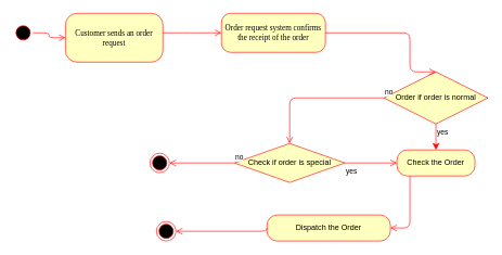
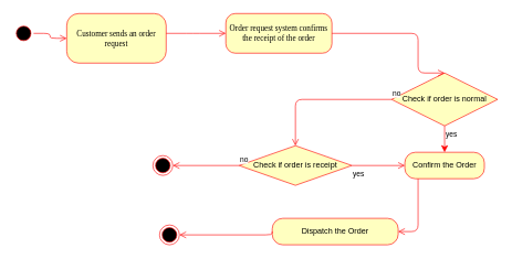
  <mxCell id="0" />
  <mxCell id="1" parent="0" />
  <mxCell id="2" value="" style="ellipse;html=1;shape=startState;fillColor=#000000;strokeColor=#ff0000;rounded=1;shadow=0;comic=0;labelBackgroundColor=none;fontFamily=Verdana;fontSize=12;fontColor=#000000;align=center;direction=south;" parent="1" vertex="1"><mxGeometry x="20" y="35" width="30" height="30" as="geometry" /></mxCell>
  <mxCell id="3" value="Customer sends an order request" style="rounded=1;whiteSpace=wrap;html=1;arcSize=24;fillColor=#ffffc0;strokeColor=#ff0000;shadow=0;comic=0;labelBackgroundColor=none;fontFamily=Verdana;fontSize=12;fontColor=#000000;align=center;" parent="1" vertex="1"><mxGeometry x="100" y="20" width="150" height="75" as="geometry" /></mxCell>
  <mxCell id="4" value="Order request system confirms the receipt of the order" style="rounded=1;whiteSpace=wrap;html=1;arcSize=24;fillColor=#ffffc0;strokeColor=#ff0000;shadow=0;comic=0;labelBackgroundColor=none;fontFamily=Verdana;fontSize=12;fontColor=#000000;align=center;" parent="1" vertex="1"><mxGeometry x="340" y="20" width="160" height="60" as="geometry" /></mxCell>
  <mxCell id="5" style="edgeStyle=elbowEdgeStyle;html=1;exitX=0;exitY=0.75;entryX=1;entryY=0.75;labelBackgroundColor=none;endArrow=open;endSize=8;strokeColor=#ff0000;fontFamily=Verdana;fontSize=12;align=left;" parent="1" edge="1"><mxGeometry relative="1" as="geometry"><mxPoint x="530" y="255" as="targetPoint" /></mxGeometry></mxCell>
  <mxCell id="6" style="edgeStyle=orthogonalEdgeStyle;html=1;labelBackgroundColor=none;endArrow=open;endSize=8;strokeColor=#ff0000;fontFamily=Verdana;fontSize=12;align=left;" parent="1" source="2" target="3" edge="1"><mxGeometry relative="1" as="geometry" /></mxCell>
  <mxCell id="7" style="edgeStyle=orthogonalEdgeStyle;html=1;labelBackgroundColor=none;endArrow=open;endSize=8;strokeColor=#ff0000;fontFamily=Verdana;fontSize=12;align=left;entryX=0;entryY=0.5;" parent="1" source="3" target="4" edge="1"><mxGeometry relative="1" as="geometry"><Array as="points"><mxPoint x="290" y="50" /><mxPoint x="290" y="50" /></Array></mxGeometry></mxCell>
  <mxCell id="8" style="edgeStyle=orthogonalEdgeStyle;html=1;exitX=1;exitY=0.5;entryX=0;entryY=0.5;labelBackgroundColor=none;endArrow=open;endSize=8;strokeColor=#ff0000;fontFamily=Verdana;fontSize=12;align=left;" parent="1" edge="1"><mxGeometry relative="1" as="geometry"><mxPoint x="250" y="240" as="sourcePoint" /></mxGeometry></mxCell>
  <mxCell id="9" style="edgeStyle=orthogonalEdgeStyle;html=1;exitX=1;exitY=0.25;entryX=0;entryY=0.25;labelBackgroundColor=none;endArrow=open;endSize=8;strokeColor=#ff0000;fontFamily=Verdana;fontSize=12;align=left;" parent="1" edge="1"><mxGeometry relative="1" as="geometry"><mxPoint x="530" y="225" as="sourcePoint" /></mxGeometry></mxCell>
- <mxCell id="10" value="&lt;div&gt;Order if order is normal&lt;/div&gt;" style="rhombus;whiteSpace=wrap;html=1;fillColor=#ffffc0;strokeColor=#ff0000;" vertex="1" parent="1"><mxGeometry x="590" y="110" width="160" height="80" as="geometry" /></mxCell>
+ <mxCell id="10" value="&lt;div&gt;Check if order is normal&lt;/div&gt;" style="rhombus;whiteSpace=wrap;html=1;fillColor=#ffffc0;strokeColor=#ff0000;" vertex="1" parent="1"><mxGeometry x="590" y="110" width="160" height="80" as="geometry" /></mxCell>
  <mxCell id="11" value="no" style="edgeStyle=orthogonalEdgeStyle;html=1;align=left;verticalAlign=bottom;endArrow=open;endSize=8;strokeColor=#ff0000;entryX=0.5;entryY=0;entryDx=0;entryDy=0;" edge="1" source="10" parent="1" target="17"><mxGeometry x="-1" relative="1" as="geometry"><mxPoint x="450" y="130" as="targetPoint" /></mxGeometry></mxCell>
  <mxCell id="12" value="yes" style="edgeStyle=orthogonalEdgeStyle;html=1;align=left;verticalAlign=top;endArrow=classic;endSize=8;strokeColor=#ff0000;" edge="1" source="10" parent="1" target="14"><mxGeometry x="-1" relative="1" as="geometry"><mxPoint x="630" y="210" as="targetPoint" /></mxGeometry></mxCell>
  <mxCell id="13" style="edgeStyle=orthogonalEdgeStyle;html=1;labelBackgroundColor=none;endArrow=open;endSize=8;strokeColor=#ff0000;fontFamily=Verdana;fontSize=12;align=left;entryX=0.5;entryY=0;entryDx=0;entryDy=0;exitX=1;exitY=0.5;exitDx=0;exitDy=0;" edge="1" parent="1" source="4" target="10"><mxGeometry relative="1" as="geometry"><Array as="points"><mxPoint x="630" y="50" /></Array><mxPoint x="260" y="60" as="sourcePoint" /><mxPoint x="350" y="60" as="targetPoint" /></mxGeometry></mxCell>
- <mxCell id="14" value="Check the Order" style="rounded=1;whiteSpace=wrap;html=1;arcSize=40;fontColor=#000000;fillColor=#ffffc0;strokeColor=#ff0000;" vertex="1" parent="1"><mxGeometry x="610" y="230" width="120" height="40" as="geometry" /></mxCell>
+ <mxCell id="14" value="Confirm the Order" style="rounded=1;whiteSpace=wrap;html=1;arcSize=40;fontColor=#000000;fillColor=#ffffc0;strokeColor=#ff0000;" vertex="1" parent="1"><mxGeometry x="610" y="230" width="120" height="40" as="geometry" /></mxCell>
  <mxCell id="15" value="" style="edgeStyle=orthogonalEdgeStyle;html=1;verticalAlign=bottom;endArrow=open;endSize=8;strokeColor=#ff0000;entryX=1;entryY=0.5;entryDx=0;entryDy=0;" edge="1" source="14" parent="1" target="16"><mxGeometry relative="1" as="geometry"><mxPoint x="630" y="340" as="targetPoint" /><Array as="points"><mxPoint x="630" y="350" /></Array></mxGeometry></mxCell>
  <mxCell id="16" value="Dispatch the Order" style="rounded=1;whiteSpace=wrap;html=1;arcSize=40;fontColor=#000000;fillColor=#ffffc0;strokeColor=#ff0000;" vertex="1" parent="1"><mxGeometry x="410" y="330" width="190" height="40" as="geometry" /></mxCell>
- <mxCell id="17" value="Check if order is special" style="rhombus;whiteSpace=wrap;html=1;fillColor=#ffffc0;strokeColor=#ff0000;" vertex="1" parent="1"><mxGeometry x="360" y="220" width="170" height="60" as="geometry" /></mxCell>
+ <mxCell id="17" value="Check if order is receipt" style="rhombus;whiteSpace=wrap;html=1;fillColor=#ffffc0;strokeColor=#ff0000;" vertex="1" parent="1"><mxGeometry x="360" y="220" width="170" height="60" as="geometry" /></mxCell>
  <mxCell id="18" value="no" style="edgeStyle=orthogonalEdgeStyle;html=1;align=left;verticalAlign=bottom;endArrow=open;endSize=8;strokeColor=#ff0000;entryX=1;entryY=0.5;entryDx=0;entryDy=0;" edge="1" source="17" parent="1" target="20"><mxGeometry x="-1" relative="1" as="geometry"><mxPoint x="290" y="240" as="targetPoint" /></mxGeometry></mxCell>
  <mxCell id="19" value="yes" style="edgeStyle=orthogonalEdgeStyle;html=1;align=left;verticalAlign=top;endArrow=open;endSize=8;strokeColor=#ff0000;entryX=0;entryY=0.5;entryDx=0;entryDy=0;" edge="1" source="17" parent="1" target="14"><mxGeometry x="-1" relative="1" as="geometry"><mxPoint x="390" y="310" as="targetPoint" /></mxGeometry></mxCell>
  <mxCell id="20" value="" style="ellipse;html=1;shape=endState;fillColor=#000000;strokeColor=#ff0000;" vertex="1" parent="1"><mxGeometry x="230" y="235" width="30" height="30" as="geometry" /></mxCell>
  <mxCell id="21" value="" style="ellipse;html=1;shape=endState;fillColor=#000000;strokeColor=#ff0000;" vertex="1" parent="1"><mxGeometry x="240" y="340" width="30" height="30" as="geometry" /></mxCell>
  <mxCell id="22" style="edgeStyle=orthogonalEdgeStyle;html=1;labelBackgroundColor=none;endArrow=open;endSize=8;strokeColor=#ff0000;fontFamily=Verdana;fontSize=12;align=left;entryX=1;entryY=0.5;entryDx=0;entryDy=0;exitX=0;exitY=0.5;exitDx=0;exitDy=0;" edge="1" parent="1" source="16" target="21"><mxGeometry relative="1" as="geometry"><Array as="points"><mxPoint x="410" y="355" /></Array><mxPoint x="260" y="60" as="sourcePoint" /><mxPoint x="350" y="60" as="targetPoint" /></mxGeometry></mxCell>
